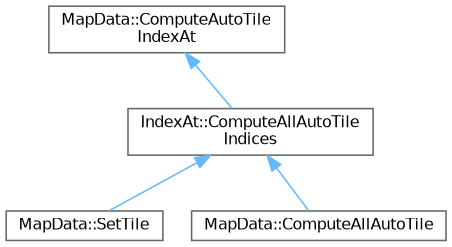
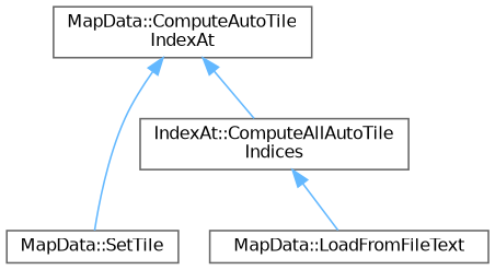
  digraph {
    rankdir=TB
    node [color=grey40 fillcolor=white fontname=Helvetica fontsize=10 shape=box style=filled]
    edge [color=steelblue1 dir=back fontname=Helvetica fontsize=10 labelfontname=Helvetica labelfontsize=10 style=solid]
    n1 [height=0.2 label="MapData::ComputeAutoTile\lIndexAt" width=0.4]
    n2 [height=0.2 label="IndexAt::ComputeAllAutoTile\lIndices" width=0.4]
    n3 [height=0.2 label="MapData::SetTile" width=0.4]
-   n4 [height=0.2 label="MapData::ComputeAllAutoTile" width=0.4]
+   n4 [height=0.2 label="MapData::LoadFromFileText" width=0.4]
    n1 -> n2
-   n2 -> n3
+   n1 -> n3
    n2 -> n4
  }
